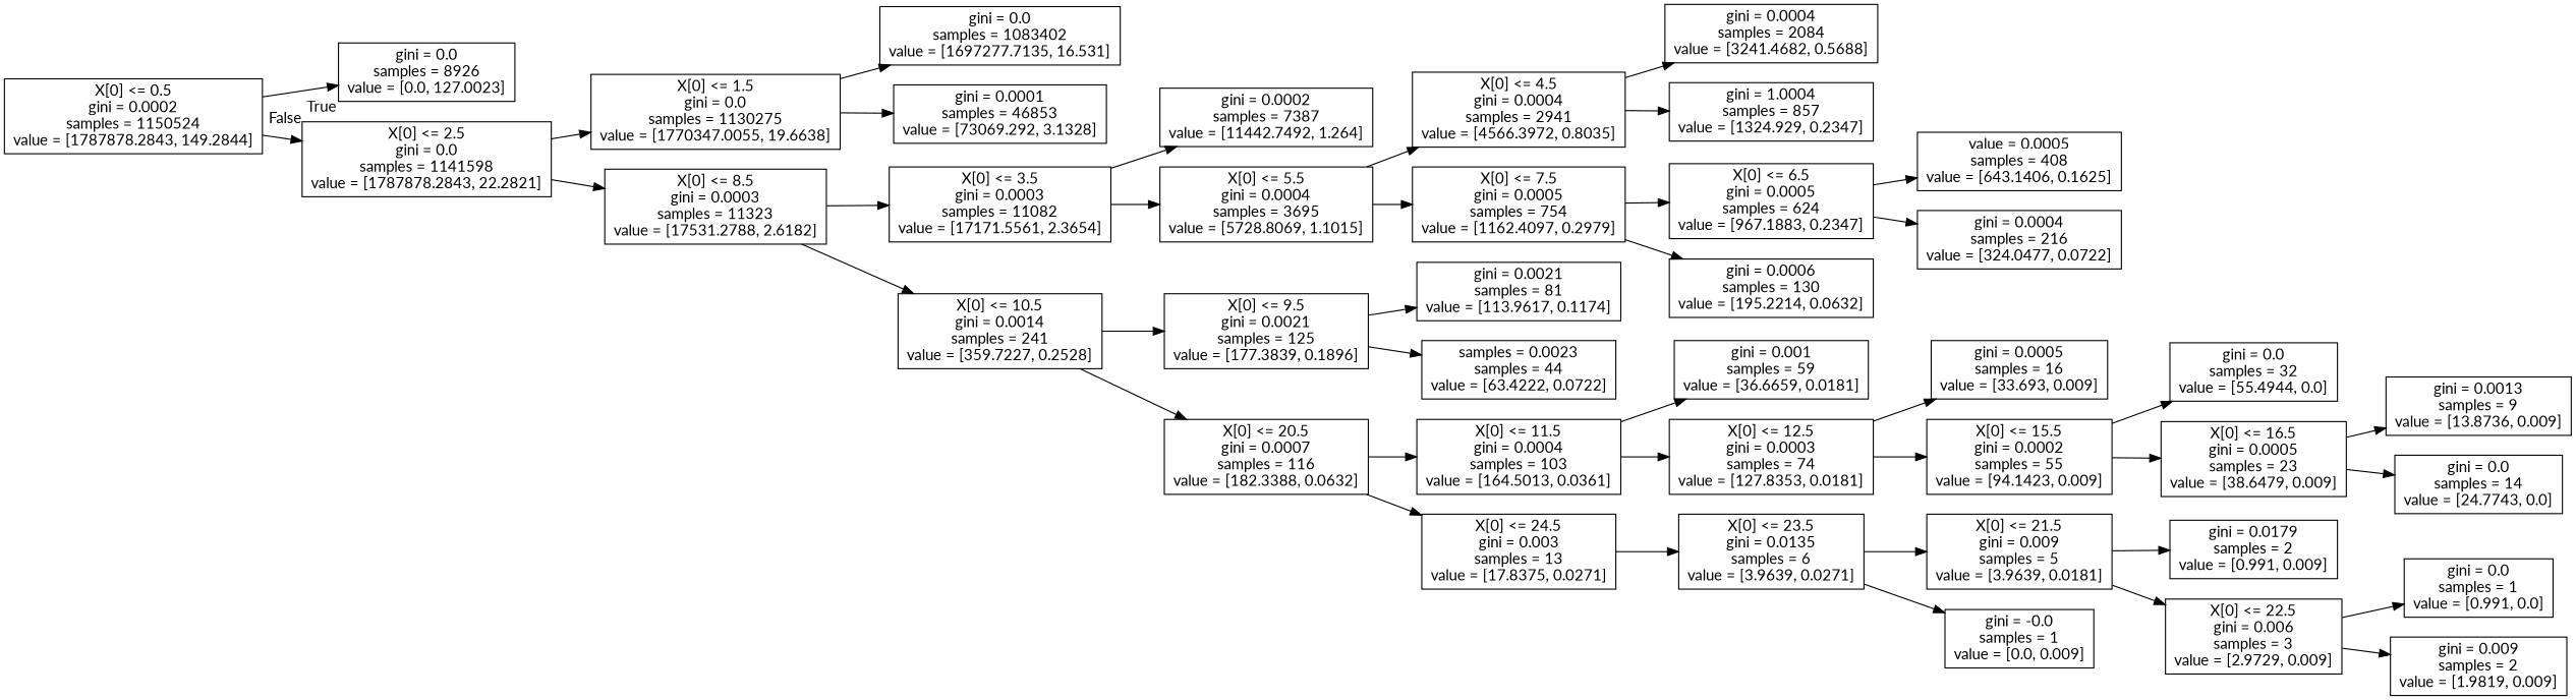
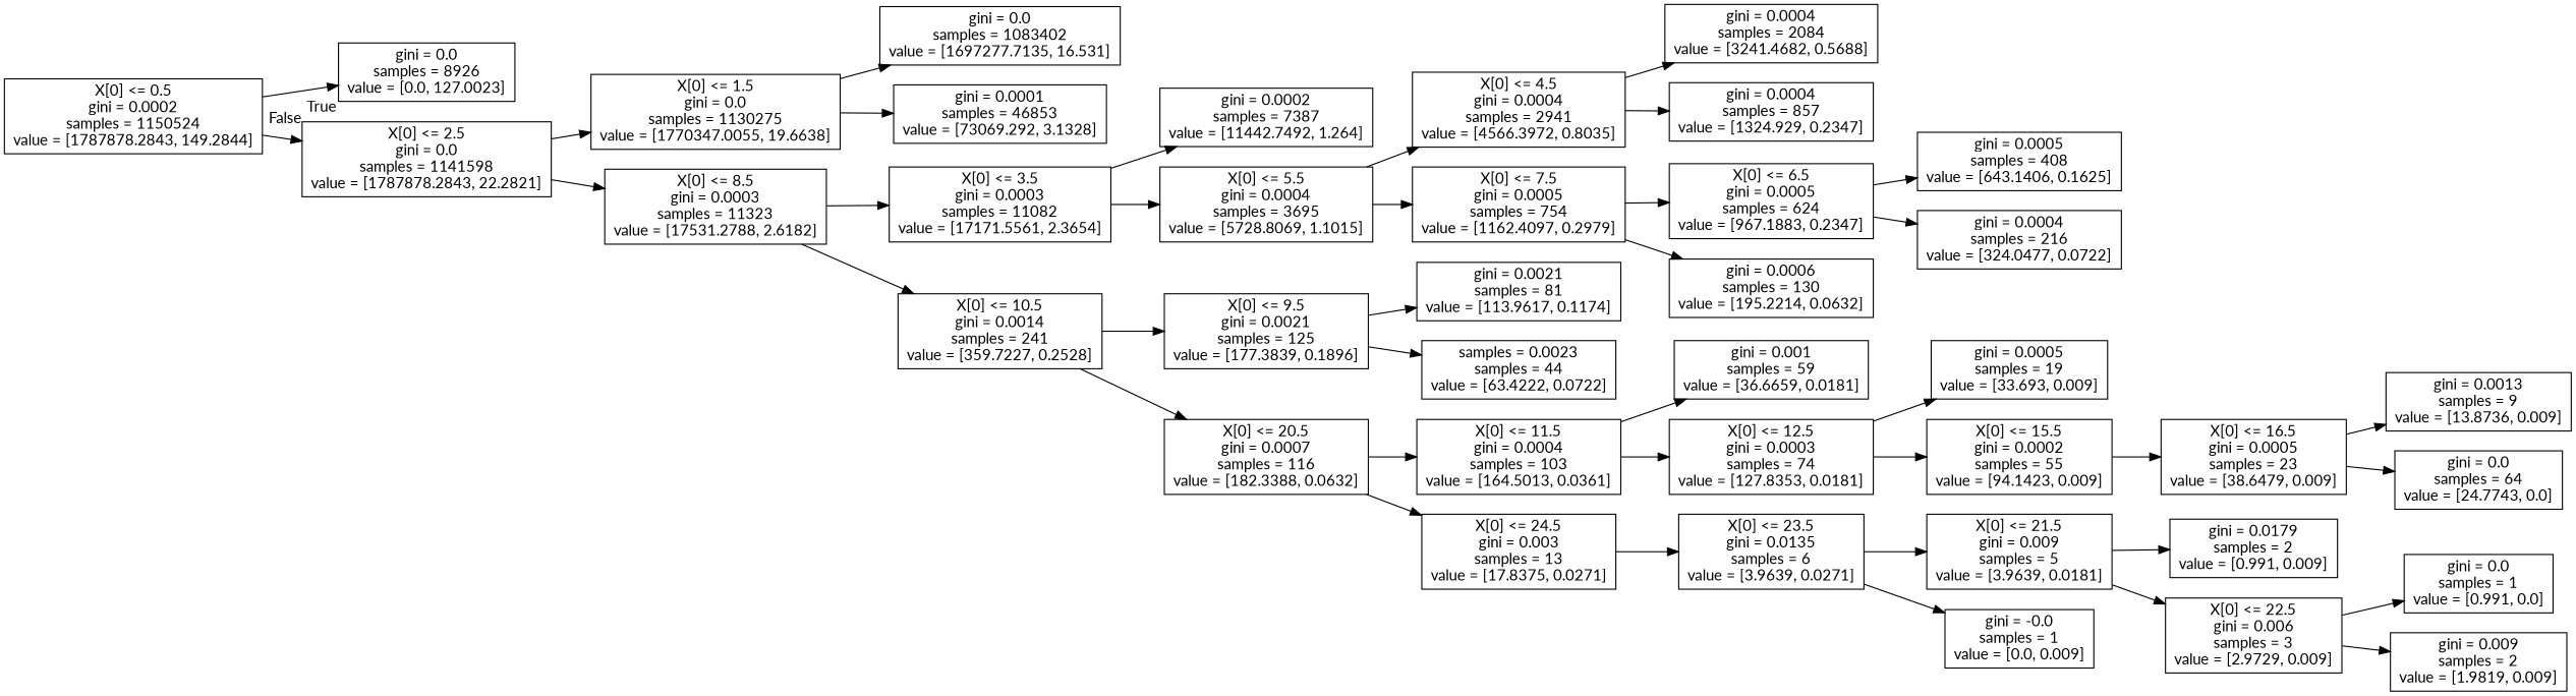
  digraph {
    fontname=Lato
    rankdir=LR
    node [fontname=Lato shape=box]
    edge [fontname=Lato]
    n1 [label="X[0] <= 0.5\ngini = 0.0002\nsamples = 1150524\nvalue = [1787878.2843, 149.2844]"]
    n2 [label="gini = 0.0\nsamples = 8926\nvalue = [0.0, 127.0023]"]
    n3 [label="X[0] <= 2.5\ngini = 0.0\nsamples = 1141598\nvalue = [1787878.2843, 22.2821]"]
    n4 [label="X[0] <= 1.5\ngini = 0.0\nsamples = 1130275\nvalue = [1770347.0055, 19.6638]"]
    n5 [label="X[0] <= 8.5\ngini = 0.0003\nsamples = 11323\nvalue = [17531.2788, 2.6182]"]
    n6 [label="gini = 0.0\nsamples = 1083402\nvalue = [1697277.7135, 16.531]"]
    n7 [label="gini = 0.0001\nsamples = 46853\nvalue = [73069.292, 3.1328]"]
    n8 [label="X[0] <= 3.5\ngini = 0.0003\nsamples = 11082\nvalue = [17171.5561, 2.3654]"]
    n9 [label="X[0] <= 10.5\ngini = 0.0014\nsamples = 241\nvalue = [359.7227, 0.2528]"]
    n10 [label="gini = 0.0002\nsamples = 7387\nvalue = [11442.7492, 1.264]"]
    n11 [label="X[0] <= 5.5\ngini = 0.0004\nsamples = 3695\nvalue = [5728.8069, 1.1015]"]
    n12 [label="X[0] <= 9.5\ngini = 0.0021\nsamples = 125\nvalue = [177.3839, 0.1896]"]
    n13 [label="X[0] <= 20.5\ngini = 0.0007\nsamples = 116\nvalue = [182.3388, 0.0632]"]
    n14 [label="X[0] <= 4.5\ngini = 0.0004\nsamples = 2941\nvalue = [4566.3972, 0.8035]"]
    n15 [label="X[0] <= 7.5\ngini = 0.0005\nsamples = 754\nvalue = [1162.4097, 0.2979]"]
    n16 [label="gini = 0.0004\nsamples = 2084\nvalue = [3241.4682, 0.5688]"]
-   n17 [label="gini = 1.0004\nsamples = 857\nvalue = [1324.929, 0.2347]"]
+   n17 [label="gini = 0.0004\nsamples = 857\nvalue = [1324.929, 0.2347]"]
    n18 [label="X[0] <= 6.5\ngini = 0.0005\nsamples = 624\nvalue = [967.1883, 0.2347]"]
    n19 [label="gini = 0.0006\nsamples = 130\nvalue = [195.2214, 0.0632]"]
-   n20 [label="value = 0.0005\nsamples = 408\nvalue = [643.1406, 0.1625]"]
+   n20 [label="gini = 0.0005\nsamples = 408\nvalue = [643.1406, 0.1625]"]
    n21 [label="gini = 0.0004\nsamples = 216\nvalue = [324.0477, 0.0722]"]
    n22 [label="gini = 0.0021\nsamples = 81\nvalue = [113.9617, 0.1174]"]
    n23 [label="samples = 0.0023\nsamples = 44\nvalue = [63.4222, 0.0722]"]
    n24 [label="X[0] <= 11.5\ngini = 0.0004\nsamples = 103\nvalue = [164.5013, 0.0361]"]
    n25 [label="X[0] <= 24.5\ngini = 0.003\nsamples = 13\nvalue = [17.8375, 0.0271]"]
    n26 [label="gini = 0.001\nsamples = 59\nvalue = [36.6659, 0.0181]"]
    n27 [label="X[0] <= 12.5\ngini = 0.0003\nsamples = 74\nvalue = [127.8353, 0.0181]"]
    n28 [label="X[0] <= 23.5\ngini = 0.0135\nsamples = 6\nvalue = [3.9639, 0.0271]"]
-   n29 [label="gini = 0.0005\nsamples = 16\nvalue = [33.693, 0.009]"]
+   n29 [label="gini = 0.0005\nsamples = 19\nvalue = [33.693, 0.009]"]
    n30 [label="X[0] <= 15.5\ngini = 0.0002\nsamples = 55\nvalue = [94.1423, 0.009]"]
-   n31 [label="gini = 0.0\nsamples = 32\nvalue = [55.4944, 0.0]"]
    n32 [label="X[0] <= 16.5\ngini = 0.0005\nsamples = 23\nvalue = [38.6479, 0.009]"]
    n33 [label="gini = 0.0013\nsamples = 9\nvalue = [13.8736, 0.009]"]
-   n34 [label="gini = 0.0\nsamples = 14\nvalue = [24.7743, 0.0]"]
+   n34 [label="gini = 0.0\nsamples = 64\nvalue = [24.7743, 0.0]"]
    n35 [label="X[0] <= 21.5\ngini = 0.009\nsamples = 5\nvalue = [3.9639, 0.0181]"]
    n36 [label="gini = -0.0\nsamples = 1\nvalue = [0.0, 0.009]"]
    n37 [label="gini = 0.0179\nsamples = 2\nvalue = [0.991, 0.009]"]
    n38 [label="X[0] <= 22.5\ngini = 0.006\nsamples = 3\nvalue = [2.9729, 0.009]"]
    n39 [label="gini = 0.0\nsamples = 1\nvalue = [0.991, 0.0]"]
    n40 [label="gini = 0.009\nsamples = 2\nvalue = [1.9819, 0.009]"]
    n1 -> n2 [headlabel=True labelangle=45 labeldistance=2.5]
    n1 -> n3 [headlabel=False labelangle=-45 labeldistance=2.5]
    n3 -> n4
    n3 -> n5
    n4 -> n6
    n4 -> n7
    n5 -> n8
    n5 -> n9
    n8 -> n10
    n8 -> n11
    n9 -> n12
    n9 -> n13
    n11 -> n14
    n11 -> n15
    n12 -> n22
    n12 -> n23
    n13 -> n24
    n13 -> n25
    n14 -> n16
    n14 -> n17
    n15 -> n18
    n15 -> n19
    n18 -> n20
    n18 -> n21
    n24 -> n26
    n24 -> n27
    n25 -> n28
    n27 -> n29
    n27 -> n30
    n28 -> n35
    n28 -> n36
-   n30 -> n31
    n30 -> n32
    n32 -> n33
    n32 -> n34
    n35 -> n37
    n35 -> n38
    n38 -> n39
    n38 -> n40
  }
